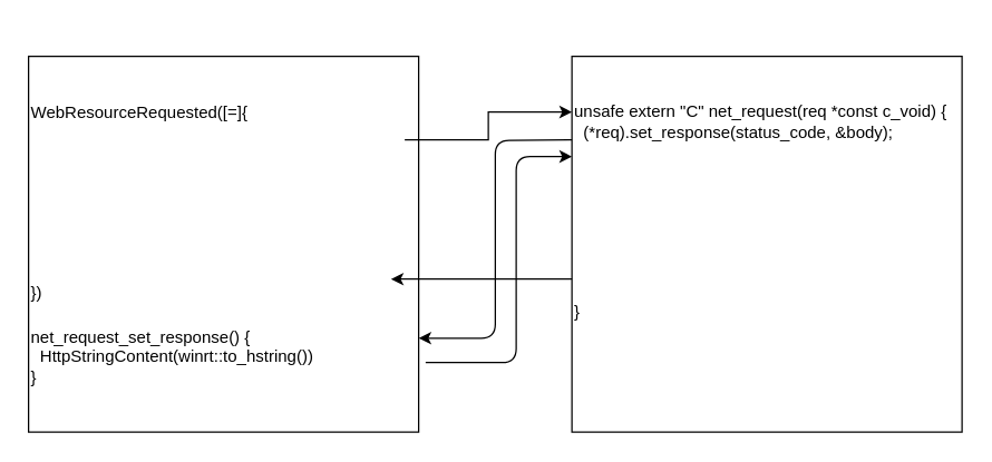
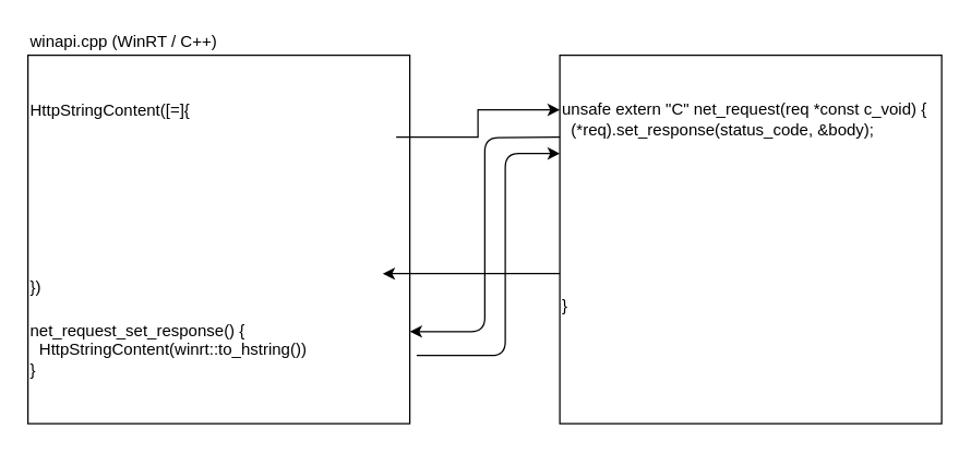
  <mxCell id="0" />
  <mxCell id="1" parent="0" />
  <mxCell id="2" value="" style="rounded=0;whiteSpace=wrap;html=1;" vertex="1" parent="1"><mxGeometry x="20" y="40" width="280" height="270" as="geometry" /></mxCell>
+ <mxCell id="3" value="winapi.cpp (WinRT / C++)" style="text;html=1;strokeColor=none;fillColor=none;align=left;verticalAlign=middle;whiteSpace=wrap;rounded=0;" vertex="1" parent="1"><mxGeometry x="20" y="20" width="200" height="20" as="geometry" /></mxCell>
  <mxCell id="4" style="edgeStyle=orthogonalEdgeStyle;rounded=0;orthogonalLoop=1;jettySize=auto;html=1;" edge="1" parent="1" source="5"><mxGeometry relative="1" as="geometry"><mxPoint x="410" y="80" as="targetPoint" /><Array as="points"><mxPoint x="350" y="100" /><mxPoint x="350" y="80" /></Array></mxGeometry></mxCell>
- <mxCell id="5" value="WebResourceRequested([=]{&lt;br&gt;&lt;br&gt;&lt;br&gt;&lt;br&gt;&lt;br&gt;&lt;br&gt;&lt;br&gt;&lt;br&gt;&lt;br&gt;})" style="text;html=1;strokeColor=none;fillColor=none;align=left;verticalAlign=middle;whiteSpace=wrap;rounded=0;" vertex="1" parent="1"><mxGeometry x="20" y="70" width="270" height="150" as="geometry" /></mxCell>
+ <mxCell id="5" value="HttpStringContent([=]{&lt;br&gt;&lt;br&gt;&lt;br&gt;&lt;br&gt;&lt;br&gt;&lt;br&gt;&lt;br&gt;&lt;br&gt;&lt;br&gt;})" style="text;html=1;strokeColor=none;fillColor=none;align=left;verticalAlign=middle;whiteSpace=wrap;rounded=0;" vertex="1" parent="1"><mxGeometry x="20" y="70" width="270" height="150" as="geometry" /></mxCell>
  <mxCell id="6" value="" style="rounded=0;whiteSpace=wrap;html=1;" vertex="1" parent="1"><mxGeometry x="410" y="40" width="280" height="270" as="geometry" /></mxCell>
  <mxCell id="7" value="unsafe extern &quot;C&quot; net_request(req *const c_void) {&lt;br&gt;&amp;nbsp; (*req).set_response(status_code, &amp;amp;body);&lt;br&gt;&lt;br&gt;&lt;br&gt;&lt;br&gt;&lt;br&gt;&lt;br&gt;&lt;br&gt;&lt;br&gt;&lt;br&gt;}" style="text;html=1;strokeColor=none;fillColor=none;align=left;verticalAlign=middle;whiteSpace=wrap;rounded=0;" vertex="1" parent="1"><mxGeometry x="410" y="72" width="280" height="160" as="geometry" /></mxCell>
  <mxCell id="8" value="" style="endArrow=classic;html=1;entryX=1;entryY=0.75;entryDx=0;entryDy=0;edgeStyle=orthogonalEdgeStyle;" edge="1" parent="1" target="2"><mxGeometry width="50" height="50" relative="1" as="geometry"><mxPoint x="410" y="100" as="sourcePoint" /><mxPoint x="70" y="330" as="targetPoint" /></mxGeometry></mxCell>
  <mxCell id="9" value="net_request_set_response() {&lt;br&gt;&amp;nbsp; HttpStringContent(winrt::to_hstring())&lt;br&gt;}" style="text;html=1;strokeColor=none;fillColor=none;align=left;verticalAlign=middle;whiteSpace=wrap;rounded=0;" vertex="1" parent="1"><mxGeometry x="20" y="232" width="270" height="48" as="geometry" /></mxCell>
  <mxCell id="10" value="" style="endArrow=classic;html=1;edgeStyle=orthogonalEdgeStyle;entryX=0;entryY=0.25;entryDx=0;entryDy=0;" edge="1" parent="1" target="7"><mxGeometry width="50" height="50" relative="1" as="geometry"><mxPoint x="305" y="260" as="sourcePoint" /><mxPoint x="405" y="110" as="targetPoint" /><Array as="points"><mxPoint x="370" y="260" /><mxPoint x="370" y="112" /></Array></mxGeometry></mxCell>
  <mxCell id="11" value="" style="endArrow=classic;html=1;entryX=0.929;entryY=0.667;entryDx=0;entryDy=0;entryPerimeter=0;" edge="1" parent="1"><mxGeometry width="50" height="50" relative="1" as="geometry"><mxPoint x="410" y="200" as="sourcePoint" /><mxPoint x="280.12" y="200.09" as="targetPoint" /></mxGeometry></mxCell>
